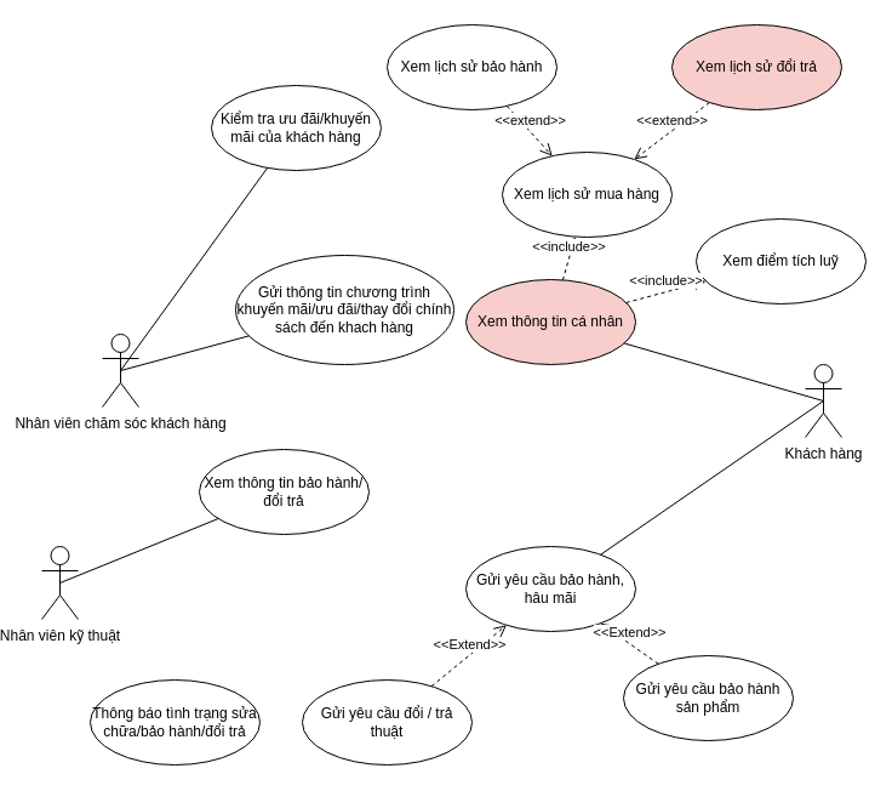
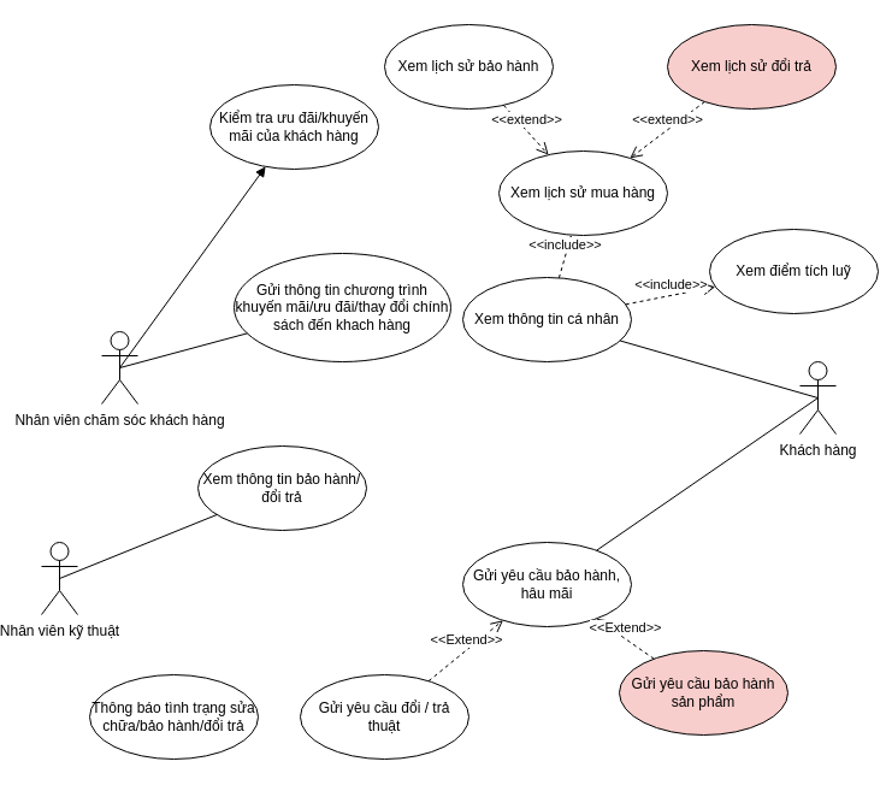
  <mxCell id="0" />
  <mxCell id="1" parent="0" />
  <mxCell id="2" value="Nhân viên chăm sóc khách hàng" style="shape=umlActor;verticalLabelPosition=bottom;verticalAlign=top;html=1;" parent="1" vertex="1"><mxGeometry x="70" y="275" width="30" height="60" as="geometry" /></mxCell>
  <mxCell id="3" value="Khách hàng" style="shape=umlActor;verticalLabelPosition=bottom;verticalAlign=top;html=1;" parent="1" vertex="1"><mxGeometry x="650" y="300" width="30" height="60" as="geometry" /></mxCell>
- <mxCell id="4" value="Xem thông tin cá nhân" style="ellipse;whiteSpace=wrap;html=1;fillColor=#f8cecc;" parent="1" vertex="1"><mxGeometry x="370" y="230" width="140" height="70" as="geometry" /></mxCell>
+ <mxCell id="4" value="Xem thông tin cá nhân" style="ellipse;whiteSpace=wrap;html=1;" parent="1" vertex="1"><mxGeometry x="370" y="230" width="140" height="70" as="geometry" /></mxCell>
  <mxCell id="5" value="Xem lịch sử đổi trả" style="ellipse;whiteSpace=wrap;html=1;fillColor=#f8cecc;" parent="1" vertex="1"><mxGeometry x="540" y="20" width="140" height="70" as="geometry" /></mxCell>
  <mxCell id="6" value="Xem lịch sử mua hàng" style="ellipse;whiteSpace=wrap;html=1;" parent="1" vertex="1"><mxGeometry x="400" y="125" width="140" height="70" as="geometry" /></mxCell>
  <mxCell id="7" value="Xem lịch sử bảo hành" style="ellipse;whiteSpace=wrap;html=1;" parent="1" vertex="1"><mxGeometry x="305" y="20" width="140" height="70" as="geometry" /></mxCell>
  <mxCell id="8" value="&amp;lt;&amp;lt;extend&amp;gt;&amp;gt;" style="html=1;verticalAlign=bottom;endArrow=open;dashed=1;endSize=8;" parent="1" source="5" target="6" edge="1"><mxGeometry relative="1" as="geometry"><mxPoint x="430" y="240" as="sourcePoint" /><mxPoint x="500" y="140" as="targetPoint" /></mxGeometry></mxCell>
  <mxCell id="9" value="&amp;lt;&amp;lt;extend&amp;gt;&amp;gt;" style="html=1;verticalAlign=bottom;endArrow=open;dashed=1;endSize=8;" parent="1" source="7" target="6" edge="1"><mxGeometry relative="1" as="geometry"><mxPoint x="430" y="240" as="sourcePoint" /><mxPoint x="350" y="240" as="targetPoint" /></mxGeometry></mxCell>
  <mxCell id="10" value="&amp;lt;&amp;lt;include&amp;gt;&amp;gt;" style="html=1;verticalAlign=bottom;endArrow=open;dashed=1;endSize=8;" parent="1" source="4" target="6" edge="1"><mxGeometry relative="1" as="geometry"><mxPoint x="430" y="240" as="sourcePoint" /><mxPoint x="350" y="240" as="targetPoint" /></mxGeometry></mxCell>
  <mxCell id="11" value="" style="endArrow=none;html=1;entryX=0.5;entryY=0.5;entryDx=0;entryDy=0;entryPerimeter=0;" parent="1" source="4" target="3" edge="1"><mxGeometry relative="1" as="geometry"><mxPoint x="310" y="240" as="sourcePoint" /><mxPoint x="470" y="240" as="targetPoint" /></mxGeometry></mxCell>
  <mxCell id="12" value="Gửi yêu cầu bảo hành, hâu mãi" style="ellipse;whiteSpace=wrap;html=1;" parent="1" vertex="1"><mxGeometry x="370" y="450" width="140" height="70" as="geometry" /></mxCell>
  <mxCell id="13" value="" style="endArrow=none;html=1;entryX=0.5;entryY=0.5;entryDx=0;entryDy=0;entryPerimeter=0;" parent="1" source="12" target="3" edge="1"><mxGeometry relative="1" as="geometry"><mxPoint x="310" y="310" as="sourcePoint" /><mxPoint x="470" y="310" as="targetPoint" /></mxGeometry></mxCell>
  <mxCell id="14" value="Kiểm tra ưu đãi/khuyến mãi của khách hàng" style="ellipse;whiteSpace=wrap;html=1;" parent="1" vertex="1"><mxGeometry x="160" y="70" width="140" height="70" as="geometry" /></mxCell>
- <mxCell id="15" value="" style="endArrow=none;html=1;exitX=0.5;exitY=0.5;exitDx=0;exitDy=0;exitPerimeter=0;" parent="1" source="2" target="14" edge="1"><mxGeometry relative="1" as="geometry"><mxPoint x="310" y="300" as="sourcePoint" /><mxPoint x="470" y="300" as="targetPoint" /></mxGeometry></mxCell>
+ <mxCell id="15" value="" style="endArrow=block;html=1;exitX=0.5;exitY=0.5;exitDx=0;exitDy=0;exitPerimeter=0;" parent="1" source="2" target="14" edge="1"><mxGeometry relative="1" as="geometry"><mxPoint x="310" y="300" as="sourcePoint" /><mxPoint x="470" y="300" as="targetPoint" /></mxGeometry></mxCell>
  <mxCell id="16" value="Gửi thông tin chương trình khuyến mãi/ưu đãi/thay đổi chính sách đến khach hàng" style="ellipse;whiteSpace=wrap;html=1;" parent="1" vertex="1"><mxGeometry x="180" y="210" width="180" height="90" as="geometry" /></mxCell>
  <mxCell id="17" value="" style="endArrow=none;html=1;exitX=0.5;exitY=0.5;exitDx=0;exitDy=0;exitPerimeter=0;" parent="1" source="2" target="16" edge="1"><mxGeometry relative="1" as="geometry"><mxPoint x="310" y="280" as="sourcePoint" /><mxPoint x="470" y="280" as="targetPoint" /></mxGeometry></mxCell>
- <mxCell id="18" value="Xem điểm tích luỹ" style="ellipse;whiteSpace=wrap;html=1;" parent="1" vertex="1"><mxGeometry x="560" y="180" width="140" height="70" as="geometry" /></mxCell>
+ <mxCell id="18" value="Xem điểm tích luỹ" style="ellipse;whiteSpace=wrap;html=1;" parent="1" vertex="1"><mxGeometry x="575" y="190" width="140" height="70" as="geometry" /></mxCell>
  <mxCell id="19" value="&amp;lt;&amp;lt;include&amp;gt;&amp;gt;" style="html=1;verticalAlign=bottom;endArrow=open;dashed=1;endSize=8;" parent="1" source="4" target="18" edge="1"><mxGeometry relative="1" as="geometry"><mxPoint x="430" y="280" as="sourcePoint" /><mxPoint x="350" y="280" as="targetPoint" /></mxGeometry></mxCell>
  <mxCell id="20" value="Nhân viên kỹ thuật" style="shape=umlActor;verticalLabelPosition=bottom;verticalAlign=top;html=1;" parent="1" vertex="1"><mxGeometry x="20" y="450" width="30" height="60" as="geometry" /></mxCell>
  <mxCell id="21" value="Xem thông tin bảo hành/đổi trả" style="ellipse;whiteSpace=wrap;html=1;" parent="1" vertex="1"><mxGeometry x="150" y="370" width="140" height="70" as="geometry" /></mxCell>
  <mxCell id="22" value="" style="endArrow=none;html=1;exitX=0.5;exitY=0.5;exitDx=0;exitDy=0;exitPerimeter=0;" parent="1" source="20" target="21" edge="1"><mxGeometry relative="1" as="geometry"><mxPoint x="290" y="270" as="sourcePoint" /><mxPoint x="450" y="270" as="targetPoint" /></mxGeometry></mxCell>
  <mxCell id="23" value="Gửi yêu cầu đổi / trả thuật" style="ellipse;whiteSpace=wrap;html=1;" parent="1" vertex="1"><mxGeometry x="235" y="560" width="140" height="70" as="geometry" /></mxCell>
- <mxCell id="24" value="Gửi yêu cầu bảo hành sản phẩm" style="ellipse;whiteSpace=wrap;html=1;" parent="1" vertex="1"><mxGeometry x="500" y="540" width="140" height="70" as="geometry" /></mxCell>
+ <mxCell id="24" value="Gửi yêu cầu bảo hành sản phẩm" style="ellipse;whiteSpace=wrap;html=1;fillColor=#f8cecc;" parent="1" vertex="1"><mxGeometry x="500" y="540" width="140" height="70" as="geometry" /></mxCell>
  <mxCell id="25" value="&amp;lt;&amp;lt;Extend&amp;gt;&amp;gt;" style="html=1;verticalAlign=bottom;endArrow=open;dashed=1;endSize=8;" parent="1" source="23" target="12" edge="1"><mxGeometry relative="1" as="geometry"><mxPoint x="410" y="320" as="sourcePoint" /><mxPoint x="330" y="320" as="targetPoint" /></mxGeometry></mxCell>
  <mxCell id="26" value="&amp;lt;&amp;lt;Extend&amp;gt;&amp;gt;" style="html=1;verticalAlign=bottom;endArrow=open;dashed=1;endSize=8;" parent="1" source="24" target="12" edge="1"><mxGeometry relative="1" as="geometry"><mxPoint x="410" y="320" as="sourcePoint" /><mxPoint x="330" y="320" as="targetPoint" /></mxGeometry></mxCell>
  <mxCell id="27" value="Thông báo tình trạng sửa chữa/bảo hành/đổi trả" style="ellipse;whiteSpace=wrap;html=1;" vertex="1" parent="1"><mxGeometry x="60" y="560" width="140" height="70" as="geometry" /></mxCell>
